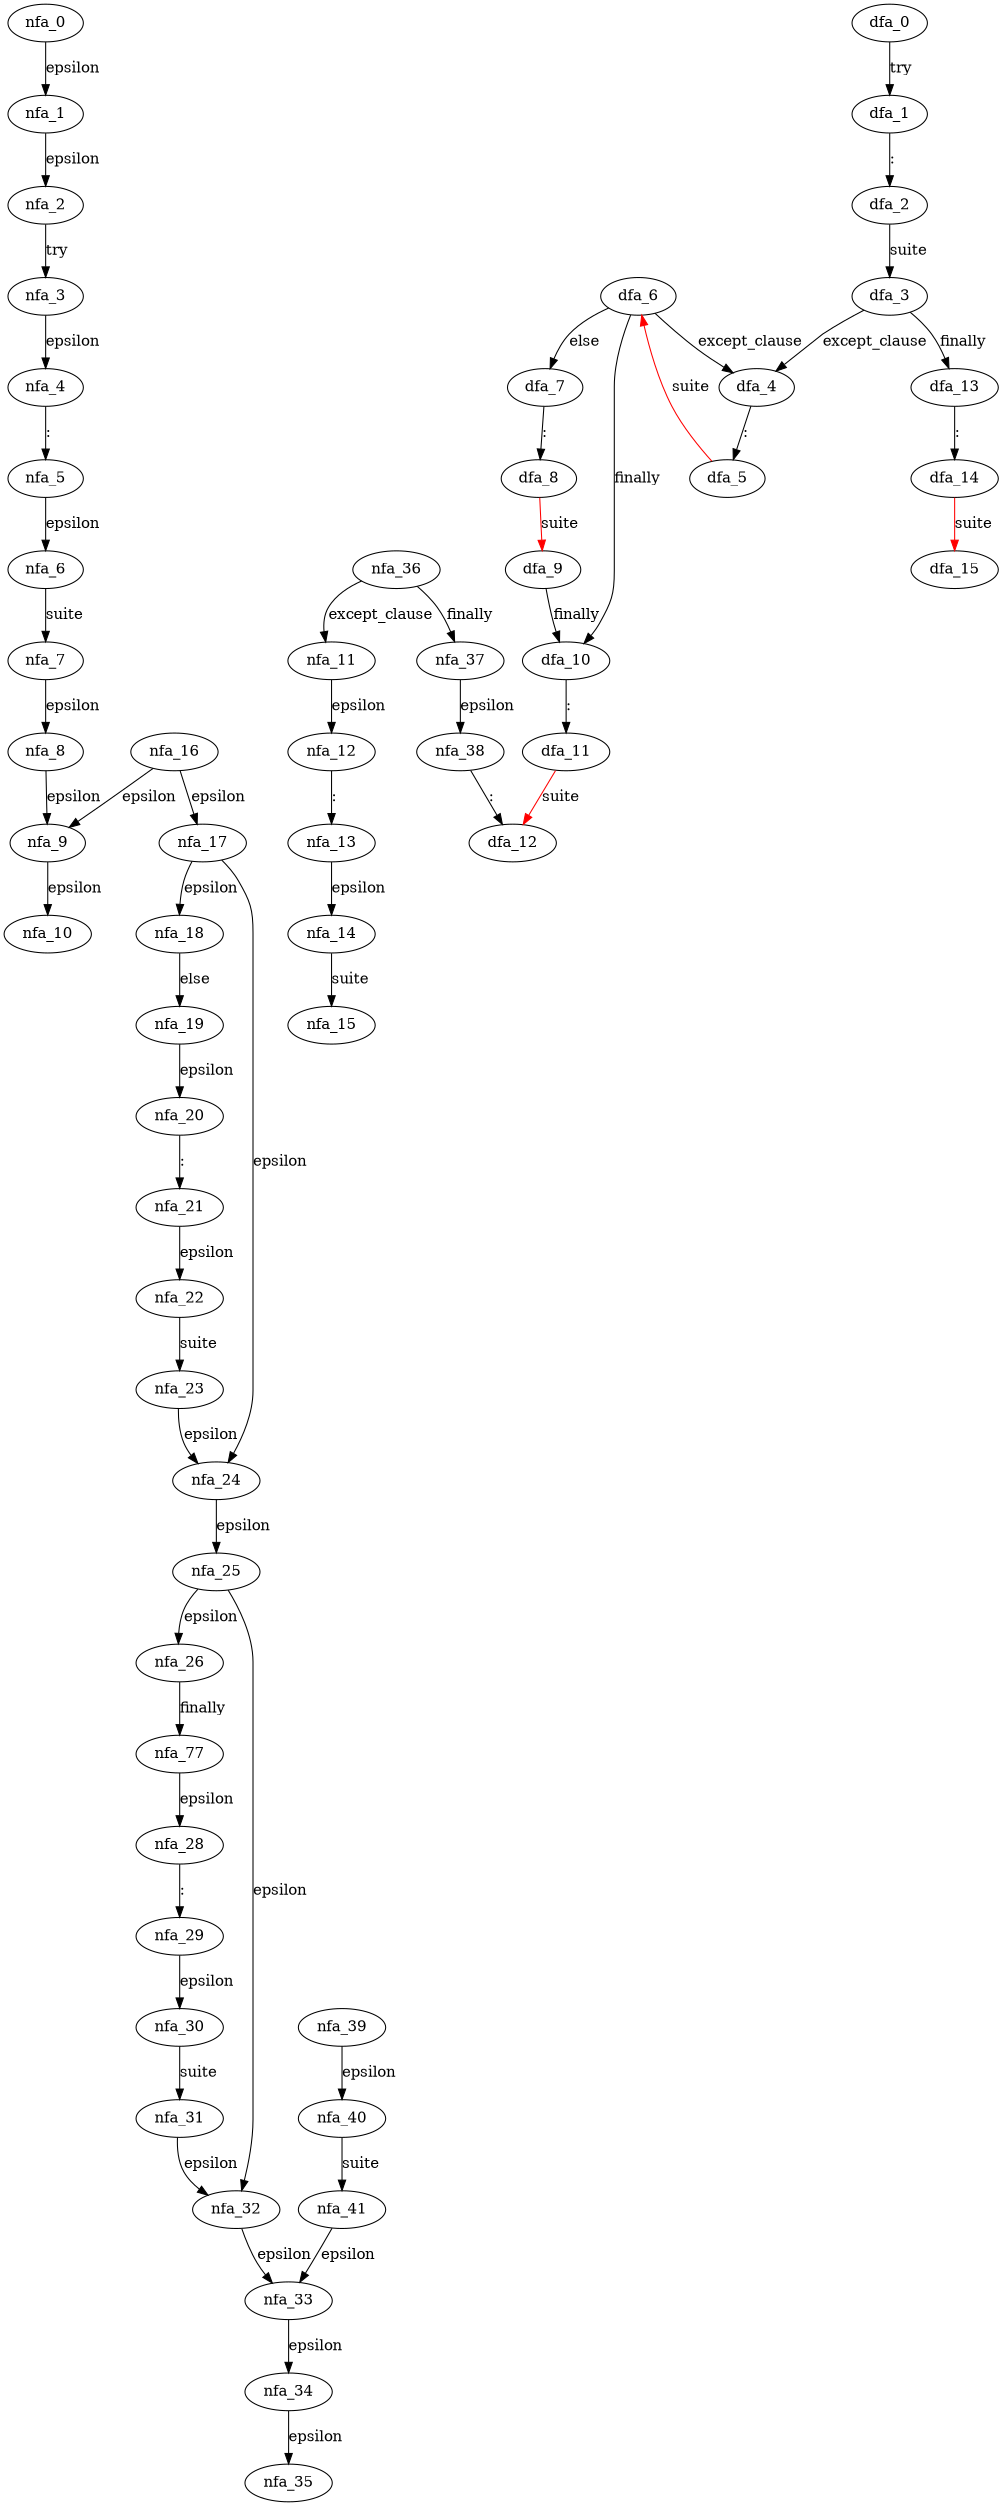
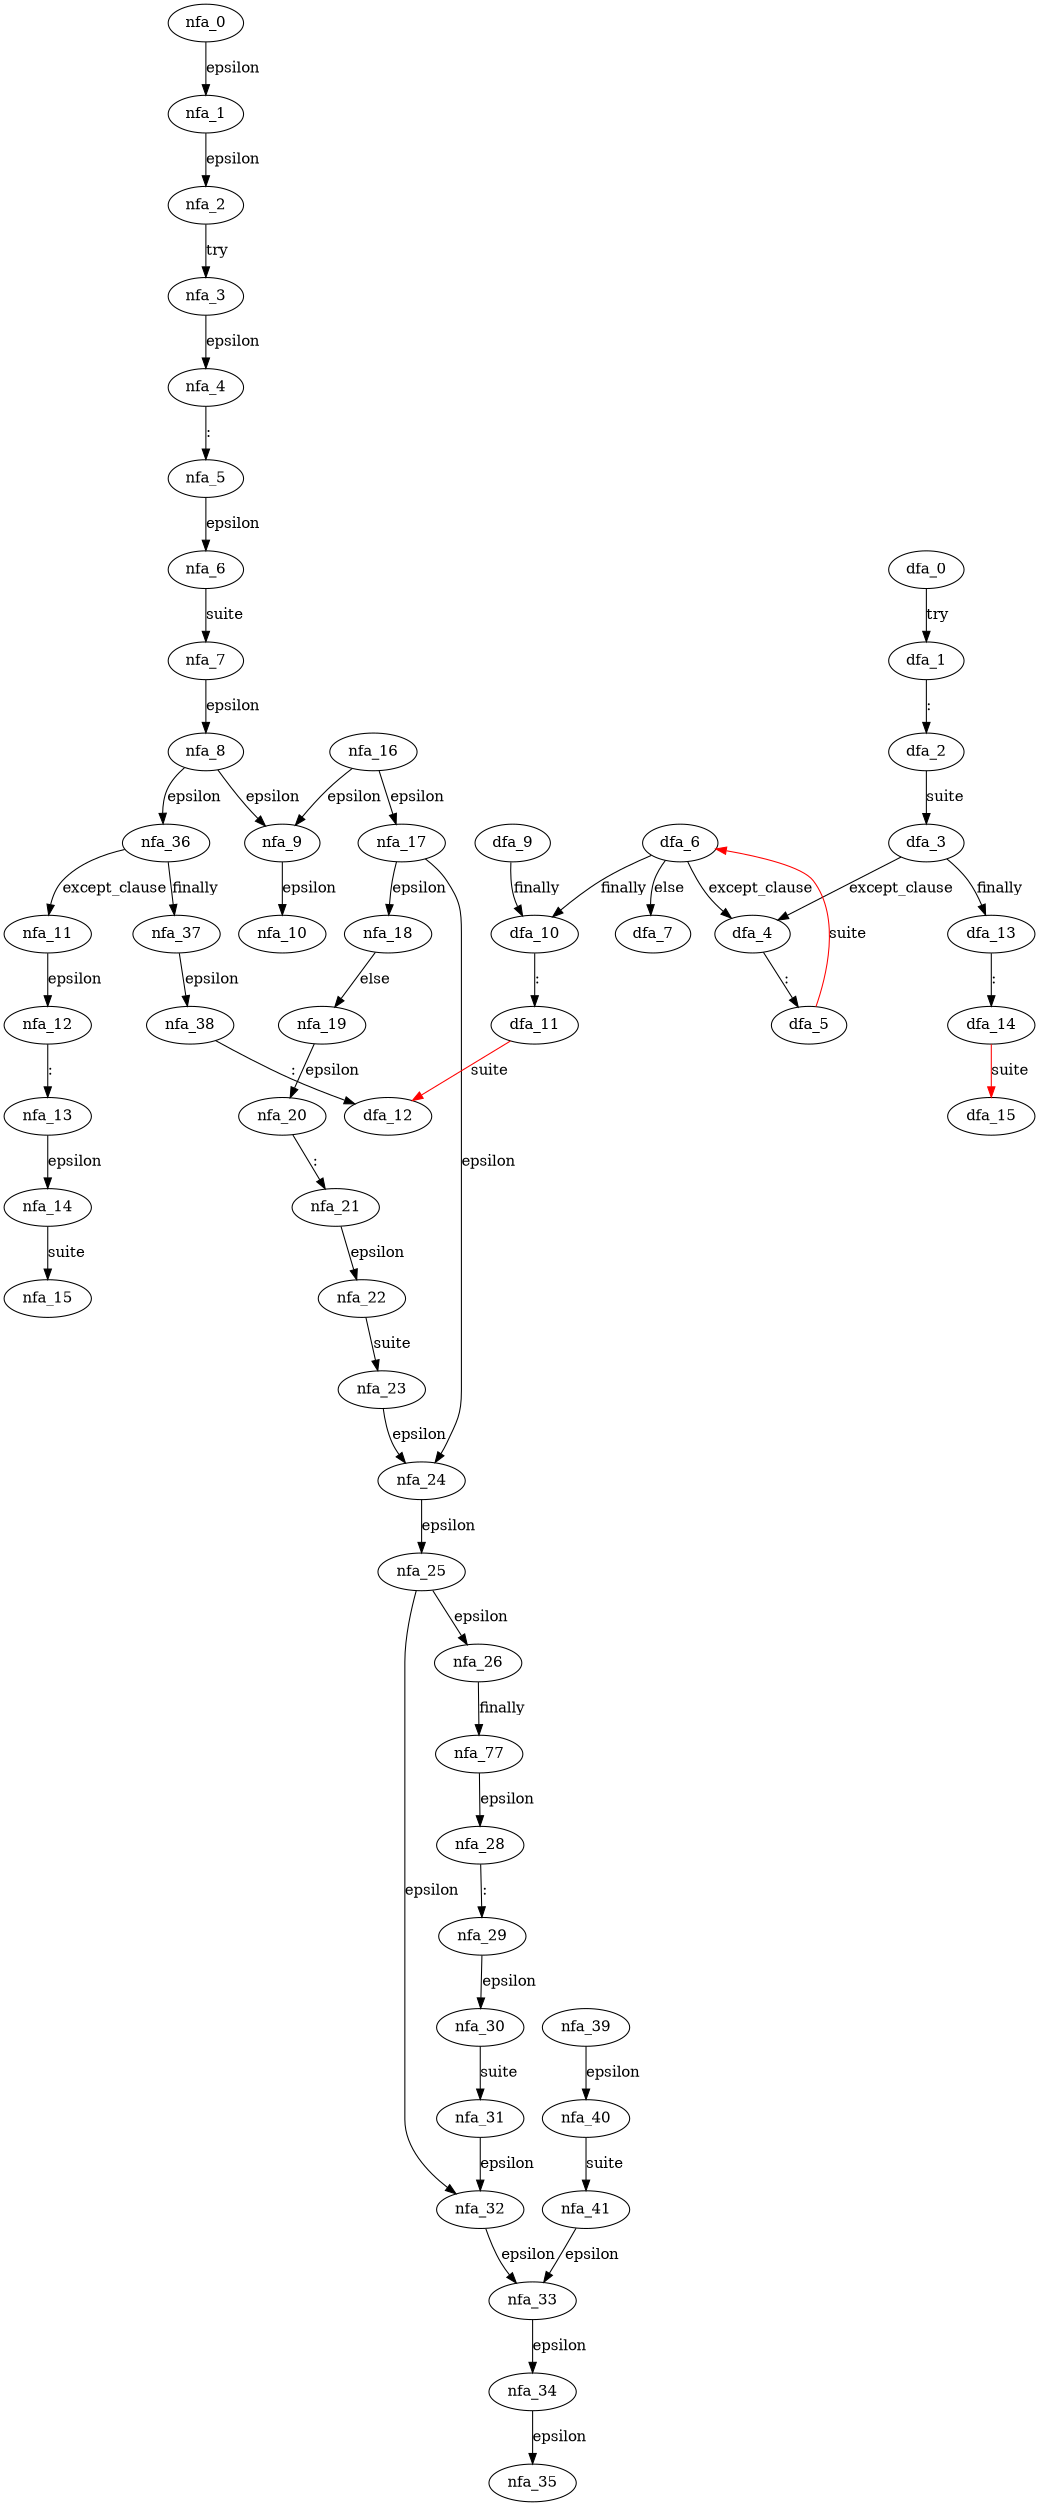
  digraph {
    nfa_0
    nfa_1
    nfa_2
    nfa_3
    nfa_4
    nfa_5
    nfa_6
    nfa_7
    nfa_8
    nfa_9
    nfa_36
    nfa_10
    nfa_11
    nfa_12
    nfa_13
    nfa_14
    nfa_15
    nfa_16
    nfa_17
    nfa_18
    nfa_24
    nfa_19
    nfa_20
    nfa_21
    nfa_22
    nfa_23
    nfa_25
    nfa_26
    nfa_32
    n30 [label=nfa_77]
    nfa_28
    nfa_29
    nfa_30
    nfa_31
    nfa_33
    nfa_34
    nfa_35
    nfa_37
    nfa_38
    nfa_39
    nfa_40
    nfa_41
    dfa_0
    dfa_1
    dfa_2
    dfa_3
    dfa_4
    dfa_13
    dfa_5
    dfa_6
    dfa_7
    dfa_10
-   dfa_8
    dfa_9
    dfa_11
    dfa_12
    dfa_14
    dfa_15
    subgraph sub_1 {
      nfa_0
      nfa_1
      nfa_2
      nfa_3
      nfa_4
      nfa_5
      nfa_6
      nfa_7
      nfa_8
      nfa_9
      nfa_36
      nfa_10
      nfa_11
      nfa_12
      nfa_13
      nfa_14
      nfa_15
      nfa_16
      nfa_17
      nfa_18
      nfa_24
      nfa_19
      nfa_20
      nfa_21
      nfa_22
      nfa_23
      nfa_25
      nfa_26
      nfa_32
      n30
      nfa_28
      nfa_29
      nfa_30
      nfa_31
      nfa_33
      nfa_34
      nfa_35
      nfa_37
      nfa_38
      nfa_39
      nfa_40
      nfa_41
    }
    subgraph sub_2 {
      dfa_0
      dfa_1
      dfa_2
      dfa_3
      dfa_4
      dfa_13
      dfa_5
      dfa_6
      dfa_7
      dfa_10
-     dfa_8
      dfa_9
      dfa_11
      dfa_12
      dfa_14
      dfa_15
    }
    nfa_0 -> nfa_1 [label=epsilon]
    nfa_1 -> nfa_2 [label=epsilon]
    nfa_2 -> nfa_3 [label=try]
    nfa_3 -> nfa_4 [label=epsilon]
    nfa_4 -> nfa_5 [label=":"]
    nfa_5 -> nfa_6 [label=epsilon]
    nfa_6 -> nfa_7 [label=suite]
    nfa_7 -> nfa_8 [label=epsilon]
    nfa_8 -> nfa_9 [label=epsilon]
+   nfa_8 -> nfa_36 [label=epsilon]
    nfa_9 -> nfa_10 [label=epsilon]
    nfa_36 -> nfa_11 [label=except_clause]
    nfa_36 -> nfa_37 [label=finally]
    nfa_11 -> nfa_12 [label=epsilon]
    nfa_12 -> nfa_13 [label=":"]
    nfa_13 -> nfa_14 [label=epsilon]
    nfa_14 -> nfa_15 [label=suite]
    nfa_16 -> nfa_9 [label=epsilon]
    nfa_16 -> nfa_17 [label=epsilon]
    nfa_17 -> nfa_18 [label=epsilon]
    nfa_17 -> nfa_24 [label=epsilon]
    nfa_18 -> nfa_19 [label=else]
    nfa_24 -> nfa_25 [label=epsilon]
    nfa_19 -> nfa_20 [label=epsilon]
    nfa_20 -> nfa_21 [label=":"]
    nfa_21 -> nfa_22 [label=epsilon]
    nfa_22 -> nfa_23 [label=suite]
    nfa_23 -> nfa_24 [label=epsilon]
    nfa_25 -> nfa_26 [label=epsilon]
    nfa_25 -> nfa_32 [label=epsilon]
    nfa_26 -> n30 [label=finally]
    nfa_32 -> nfa_33 [label=epsilon]
    n30 -> nfa_28 [label=epsilon]
    nfa_28 -> nfa_29 [label=":"]
    nfa_29 -> nfa_30 [label=epsilon]
    nfa_30 -> nfa_31 [label=suite]
    nfa_31 -> nfa_32 [label=epsilon]
    nfa_33 -> nfa_34 [label=epsilon]
    nfa_34 -> nfa_35 [label=epsilon]
    nfa_37 -> nfa_38 [label=epsilon]
    nfa_38 -> dfa_12 [label=":"]
    nfa_39 -> nfa_40 [label=epsilon]
    nfa_40 -> nfa_41 [label=suite]
    nfa_41 -> nfa_33 [label=epsilon]
    dfa_0 -> dfa_1 [label=try]
    dfa_1 -> dfa_2 [label=":"]
    dfa_2 -> dfa_3 [label=suite]
    dfa_3 -> dfa_4 [label=except_clause]
    dfa_3 -> dfa_13 [label=finally]
    dfa_4 -> dfa_5 [label=":"]
    dfa_13 -> dfa_14 [label=":"]
    dfa_5 -> dfa_6 [color=red label=suite]
    dfa_6 -> dfa_4 [label=except_clause]
    dfa_6 -> dfa_7 [label=else]
    dfa_6 -> dfa_10 [label=finally]
-   dfa_7 -> dfa_8 [label=":"]
    dfa_10 -> dfa_11 [label=":"]
-   dfa_8 -> dfa_9 [color=red label=suite]
    dfa_9 -> dfa_10 [label=finally]
    dfa_11 -> dfa_12 [color=red label=suite]
    dfa_14 -> dfa_15 [color=red label=suite]
  }
